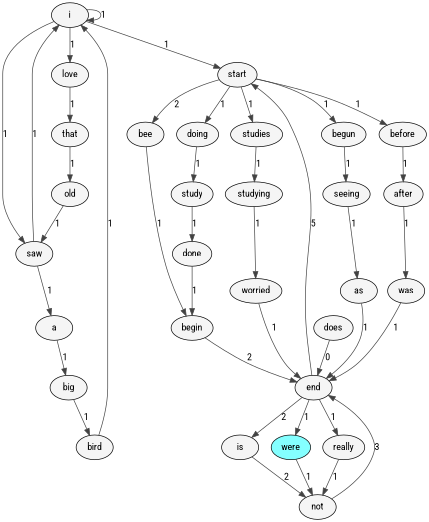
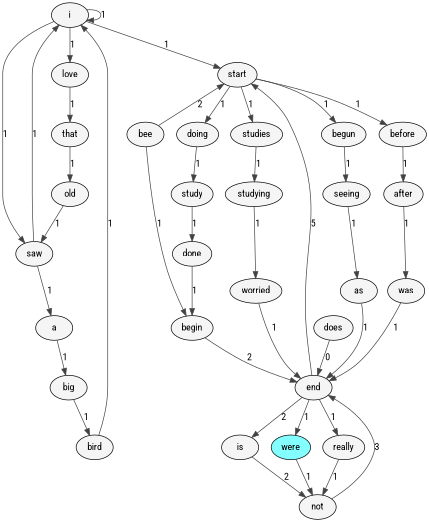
  digraph {
    fontname="Roboto Condensed"
    node [fillcolor="#F5F5F5" fontname="Roboto Condensed" style=filled]
    edge [color="#424242" fontname="Roboto Condensed"]
    i
    saw
    love
    start
    a
    that
    studies
    bee
    doing
    begun
    before
    big
    bird
    old
    studying
    begin
    study
    seeing
    after
    worried
    end
    is
    were [fillcolor="#84FFFF"]
    really
    not
    does
    done
    as
    was
    i -> i [label=1]
    i -> saw [label=1]
    i -> love [label=1]
    i -> start [label=1]
    saw -> i [label=1]
    saw -> a [label=1]
    love -> that [label=1]
    start -> studies [label=1]
-   start -> bee [label=2]
+   bee -> start [label=2]
    start -> doing [label=1]
    start -> begun [label=1]
    start -> before [label=1]
    a -> big [label=1]
    that -> old [label=1]
    studies -> studying [label=1]
    bee -> begin [label=1]
    doing -> study [label=1]
    begun -> seeing [label=1]
    before -> after [label=1]
    big -> bird [label=1]
    bird -> i [label=1]
    old -> saw [label=1]
    studying -> worried [label=1]
    begin -> end [label=2]
    study -> done [label=1]
    seeing -> as [label=1]
    after -> was [label=1]
    worried -> end [label=1]
    end -> start [label=5]
    end -> is [label=2]
    end -> were [label=1]
    end -> really [label=1]
    is -> not [label=2]
    were -> not [label=1]
    really -> not [label=1]
    not -> end [label=3]
    does -> end [label=0]
    done -> begin [label=1]
    as -> end [label=1]
    was -> end [label=1]
  }
